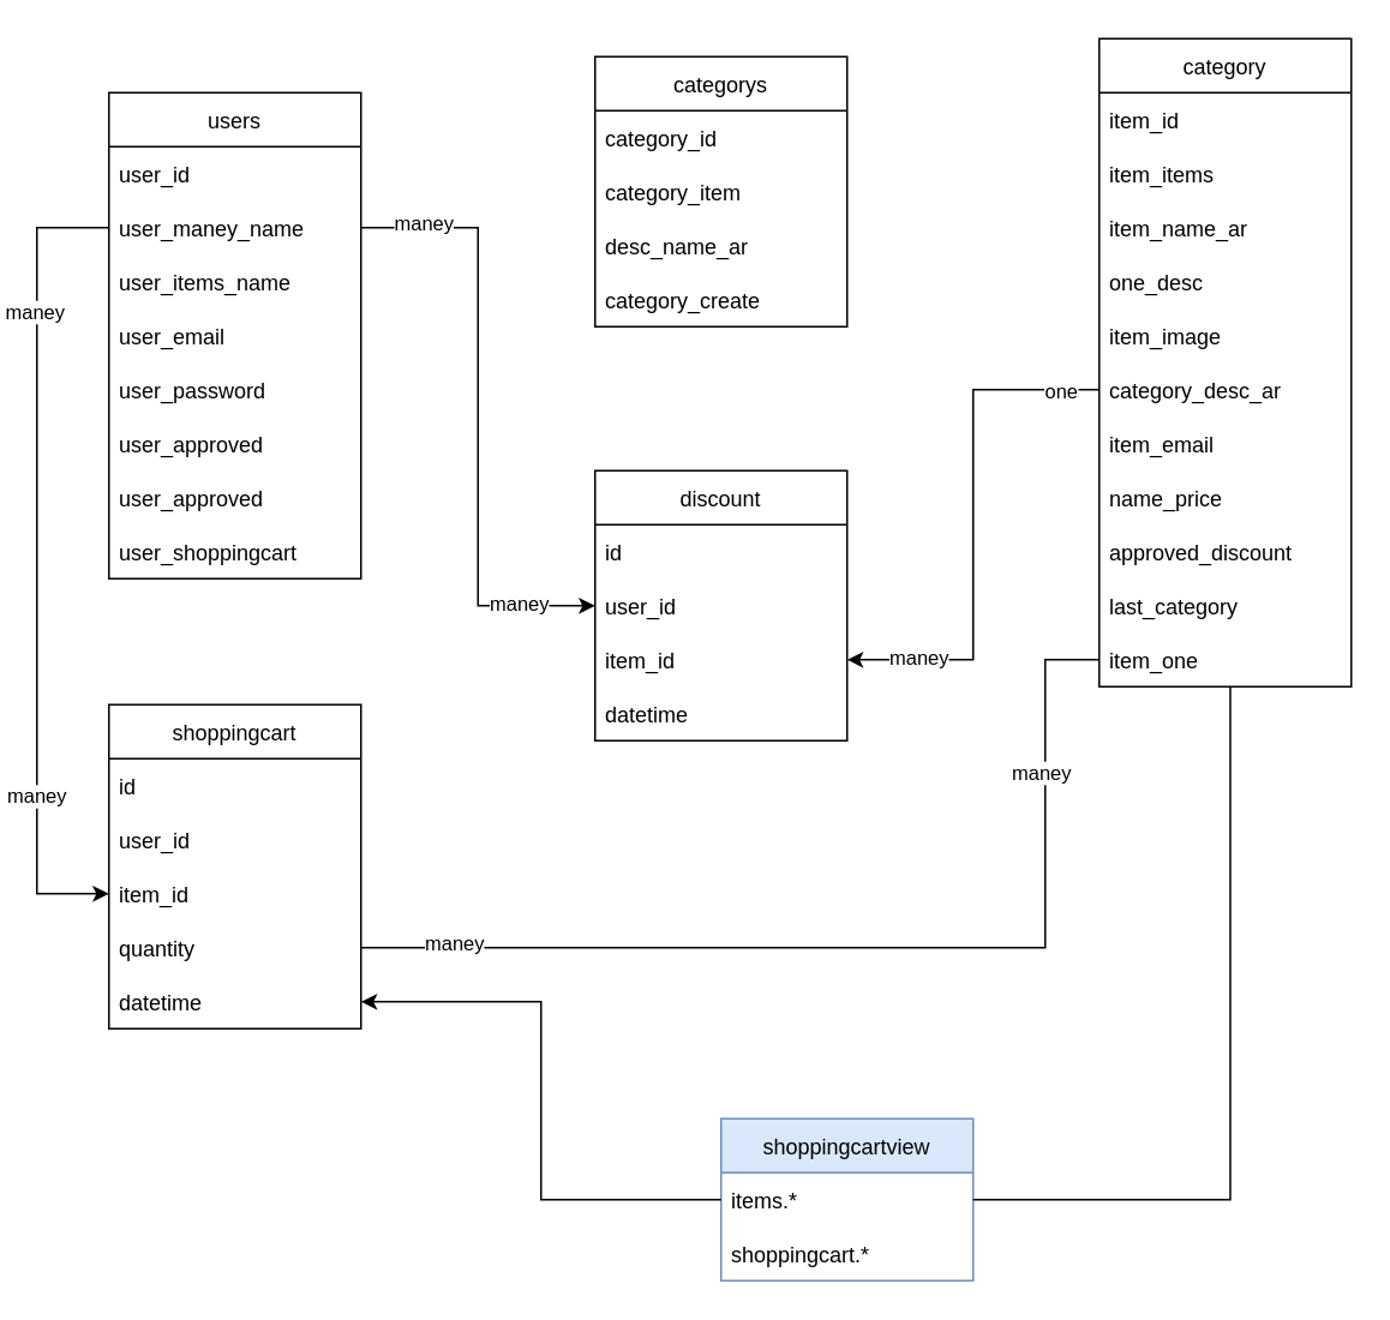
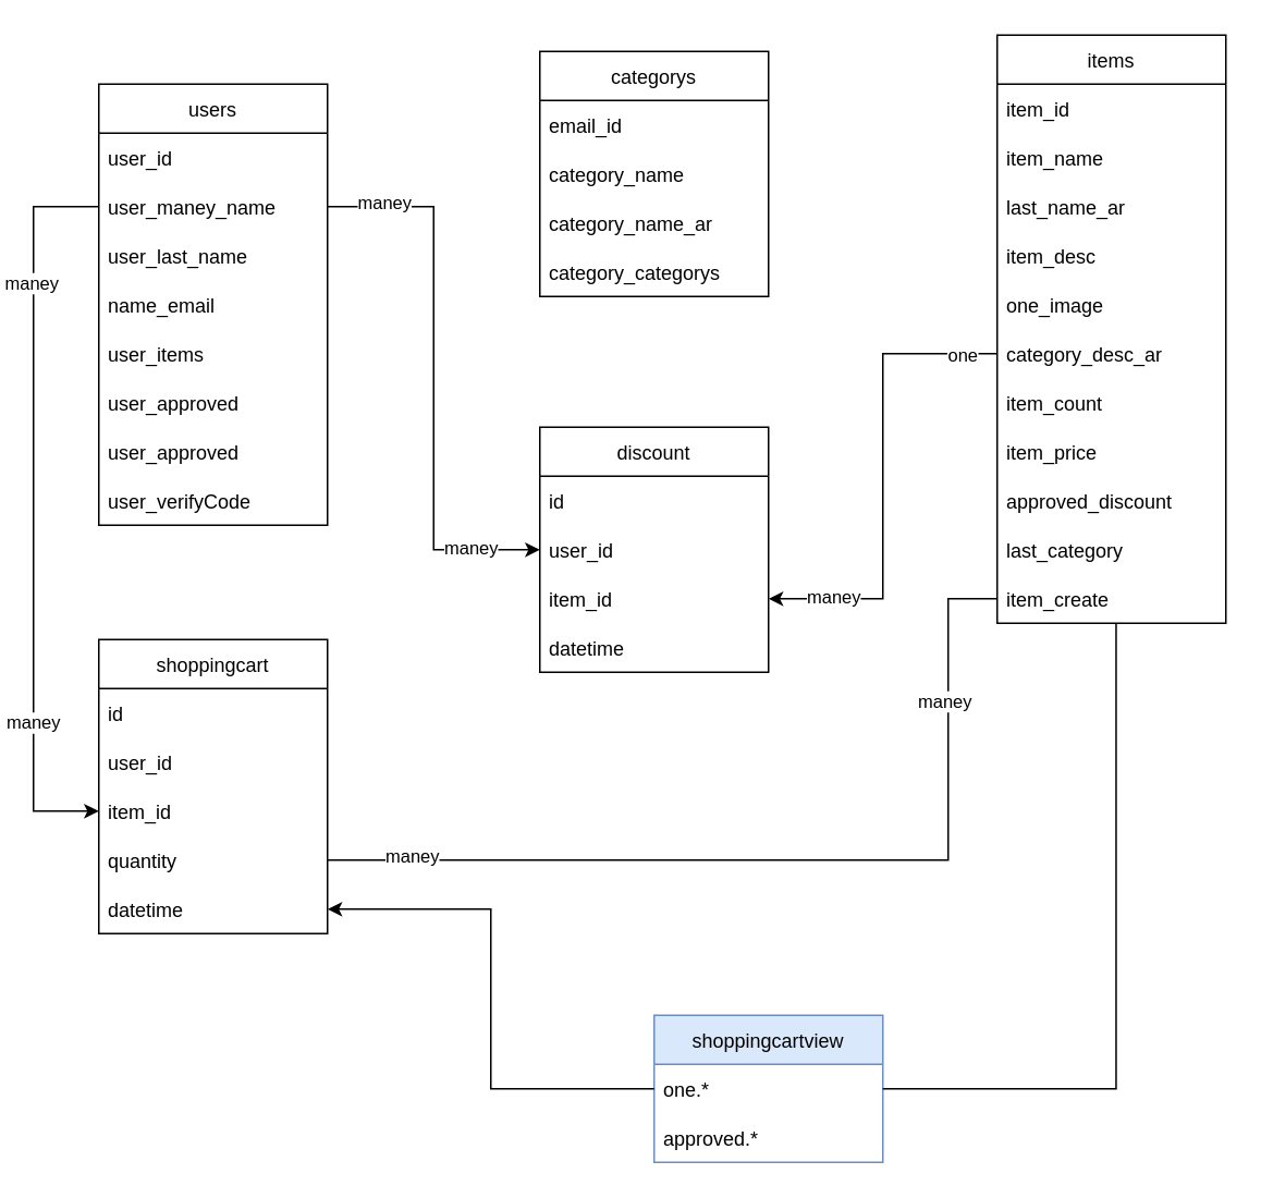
  <mxCell id="0" />
  <mxCell id="1" parent="0" />
  <mxCell id="2" value="categorys" style="swimlane;fontStyle=0;childLayout=stackLayout;horizontal=1;startSize=30;horizontalStack=0;resizeParent=1;resizeParentMax=0;resizeLast=0;collapsible=1;marginBottom=0;" vertex="1" parent="1"><mxGeometry x="330" y="30.89" width="140" height="150" as="geometry" /></mxCell>
- <mxCell id="3" value="category_id" style="text;strokeColor=none;fillColor=none;align=left;verticalAlign=middle;spacingLeft=4;spacingRight=4;overflow=hidden;points=[[0,0.5],[1,0.5]];portConstraint=eastwest;rotatable=0;" vertex="1" parent="2"><mxGeometry y="30" width="140" height="30" as="geometry" /></mxCell>
- <mxCell id="4" value="category_item" style="text;strokeColor=none;fillColor=none;align=left;verticalAlign=middle;spacingLeft=4;spacingRight=4;overflow=hidden;points=[[0,0.5],[1,0.5]];portConstraint=eastwest;rotatable=0;" vertex="1" parent="2"><mxGeometry y="60" width="140" height="30" as="geometry" /></mxCell>
- <mxCell id="5" value="desc_name_ar" style="text;strokeColor=none;fillColor=none;align=left;verticalAlign=middle;spacingLeft=4;spacingRight=4;overflow=hidden;points=[[0,0.5],[1,0.5]];portConstraint=eastwest;rotatable=0;" vertex="1" parent="2"><mxGeometry y="90" width="140" height="30" as="geometry" /></mxCell>
- <mxCell id="6" value="category_create" style="text;strokeColor=none;fillColor=none;align=left;verticalAlign=middle;spacingLeft=4;spacingRight=4;overflow=hidden;points=[[0,0.5],[1,0.5]];portConstraint=eastwest;rotatable=0;" vertex="1" parent="2"><mxGeometry y="120" width="140" height="30" as="geometry" /></mxCell>
- <mxCell id="7" value="category" style="swimlane;fontStyle=0;childLayout=stackLayout;horizontal=1;startSize=30;horizontalStack=0;resizeParent=1;resizeParentMax=0;resizeLast=0;collapsible=1;marginBottom=0;" vertex="1" parent="1"><mxGeometry x="610" y="20.89" width="140" height="360" as="geometry" /></mxCell>
+ <mxCell id="3" value="email_id" style="text;strokeColor=none;fillColor=none;align=left;verticalAlign=middle;spacingLeft=4;spacingRight=4;overflow=hidden;points=[[0,0.5],[1,0.5]];portConstraint=eastwest;rotatable=0;" vertex="1" parent="2"><mxGeometry y="30" width="140" height="30" as="geometry" /></mxCell>
+ <mxCell id="4" value="category_name" style="text;strokeColor=none;fillColor=none;align=left;verticalAlign=middle;spacingLeft=4;spacingRight=4;overflow=hidden;points=[[0,0.5],[1,0.5]];portConstraint=eastwest;rotatable=0;" vertex="1" parent="2"><mxGeometry y="60" width="140" height="30" as="geometry" /></mxCell>
+ <mxCell id="5" value="category_name_ar" style="text;strokeColor=none;fillColor=none;align=left;verticalAlign=middle;spacingLeft=4;spacingRight=4;overflow=hidden;points=[[0,0.5],[1,0.5]];portConstraint=eastwest;rotatable=0;" vertex="1" parent="2"><mxGeometry y="90" width="140" height="30" as="geometry" /></mxCell>
+ <mxCell id="6" value="category_categorys" style="text;strokeColor=none;fillColor=none;align=left;verticalAlign=middle;spacingLeft=4;spacingRight=4;overflow=hidden;points=[[0,0.5],[1,0.5]];portConstraint=eastwest;rotatable=0;" vertex="1" parent="2"><mxGeometry y="120" width="140" height="30" as="geometry" /></mxCell>
+ <mxCell id="7" value="items" style="swimlane;fontStyle=0;childLayout=stackLayout;horizontal=1;startSize=30;horizontalStack=0;resizeParent=1;resizeParentMax=0;resizeLast=0;collapsible=1;marginBottom=0;" vertex="1" parent="1"><mxGeometry x="610" y="20.89" width="140" height="360" as="geometry" /></mxCell>
  <mxCell id="8" value="item_id" style="text;strokeColor=none;fillColor=none;align=left;verticalAlign=middle;spacingLeft=4;spacingRight=4;overflow=hidden;points=[[0,0.5],[1,0.5]];portConstraint=eastwest;rotatable=0;" vertex="1" parent="7"><mxGeometry y="30" width="140" height="30" as="geometry" /></mxCell>
- <mxCell id="9" value="item_items" style="text;strokeColor=none;fillColor=none;align=left;verticalAlign=middle;spacingLeft=4;spacingRight=4;overflow=hidden;points=[[0,0.5],[1,0.5]];portConstraint=eastwest;rotatable=0;" vertex="1" parent="7"><mxGeometry y="60" width="140" height="30" as="geometry" /></mxCell>
- <mxCell id="10" value="item_name_ar" style="text;strokeColor=none;fillColor=none;align=left;verticalAlign=middle;spacingLeft=4;spacingRight=4;overflow=hidden;points=[[0,0.5],[1,0.5]];portConstraint=eastwest;rotatable=0;" vertex="1" parent="7"><mxGeometry y="90" width="140" height="30" as="geometry" /></mxCell>
- <mxCell id="11" value="one_desc" style="text;strokeColor=none;fillColor=none;align=left;verticalAlign=middle;spacingLeft=4;spacingRight=4;overflow=hidden;points=[[0,0.5],[1,0.5]];portConstraint=eastwest;rotatable=0;" vertex="1" parent="7"><mxGeometry y="120" width="140" height="30" as="geometry" /></mxCell>
- <mxCell id="12" value="item_image" style="text;strokeColor=none;fillColor=none;align=left;verticalAlign=middle;spacingLeft=4;spacingRight=4;overflow=hidden;points=[[0,0.5],[1,0.5]];portConstraint=eastwest;rotatable=0;" vertex="1" parent="7"><mxGeometry y="150" width="140" height="30" as="geometry" /></mxCell>
+ <mxCell id="9" value="item_name" style="text;strokeColor=none;fillColor=none;align=left;verticalAlign=middle;spacingLeft=4;spacingRight=4;overflow=hidden;points=[[0,0.5],[1,0.5]];portConstraint=eastwest;rotatable=0;" vertex="1" parent="7"><mxGeometry y="60" width="140" height="30" as="geometry" /></mxCell>
+ <mxCell id="10" value="last_name_ar" style="text;strokeColor=none;fillColor=none;align=left;verticalAlign=middle;spacingLeft=4;spacingRight=4;overflow=hidden;points=[[0,0.5],[1,0.5]];portConstraint=eastwest;rotatable=0;" vertex="1" parent="7"><mxGeometry y="90" width="140" height="30" as="geometry" /></mxCell>
+ <mxCell id="11" value="item_desc" style="text;strokeColor=none;fillColor=none;align=left;verticalAlign=middle;spacingLeft=4;spacingRight=4;overflow=hidden;points=[[0,0.5],[1,0.5]];portConstraint=eastwest;rotatable=0;" vertex="1" parent="7"><mxGeometry y="120" width="140" height="30" as="geometry" /></mxCell>
+ <mxCell id="12" value="one_image" style="text;strokeColor=none;fillColor=none;align=left;verticalAlign=middle;spacingLeft=4;spacingRight=4;overflow=hidden;points=[[0,0.5],[1,0.5]];portConstraint=eastwest;rotatable=0;" vertex="1" parent="7"><mxGeometry y="150" width="140" height="30" as="geometry" /></mxCell>
  <mxCell id="13" value="category_desc_ar" style="text;strokeColor=none;fillColor=none;align=left;verticalAlign=middle;spacingLeft=4;spacingRight=4;overflow=hidden;points=[[0,0.5],[1,0.5]];portConstraint=eastwest;rotatable=0;" vertex="1" parent="7"><mxGeometry y="180" width="140" height="30" as="geometry" /></mxCell>
- <mxCell id="14" value="item_email" style="text;strokeColor=none;fillColor=none;align=left;verticalAlign=middle;spacingLeft=4;spacingRight=4;overflow=hidden;points=[[0,0.5],[1,0.5]];portConstraint=eastwest;rotatable=0;" vertex="1" parent="7"><mxGeometry y="210" width="140" height="30" as="geometry" /></mxCell>
- <mxCell id="15" value="name_price" style="text;strokeColor=none;fillColor=none;align=left;verticalAlign=middle;spacingLeft=4;spacingRight=4;overflow=hidden;points=[[0,0.5],[1,0.5]];portConstraint=eastwest;rotatable=0;" vertex="1" parent="7"><mxGeometry y="240" width="140" height="30" as="geometry" /></mxCell>
+ <mxCell id="14" value="item_count" style="text;strokeColor=none;fillColor=none;align=left;verticalAlign=middle;spacingLeft=4;spacingRight=4;overflow=hidden;points=[[0,0.5],[1,0.5]];portConstraint=eastwest;rotatable=0;" vertex="1" parent="7"><mxGeometry y="210" width="140" height="30" as="geometry" /></mxCell>
+ <mxCell id="15" value="item_price" style="text;strokeColor=none;fillColor=none;align=left;verticalAlign=middle;spacingLeft=4;spacingRight=4;overflow=hidden;points=[[0,0.5],[1,0.5]];portConstraint=eastwest;rotatable=0;" vertex="1" parent="7"><mxGeometry y="240" width="140" height="30" as="geometry" /></mxCell>
  <mxCell id="16" value="approved_discount" style="text;strokeColor=none;fillColor=none;align=left;verticalAlign=middle;spacingLeft=4;spacingRight=4;overflow=hidden;points=[[0,0.5],[1,0.5]];portConstraint=eastwest;rotatable=0;" vertex="1" parent="7"><mxGeometry y="270" width="140" height="30" as="geometry" /></mxCell>
  <mxCell id="17" value="last_category" style="text;strokeColor=none;fillColor=none;align=left;verticalAlign=middle;spacingLeft=4;spacingRight=4;overflow=hidden;points=[[0,0.5],[1,0.5]];portConstraint=eastwest;rotatable=0;" vertex="1" parent="7"><mxGeometry y="300" width="140" height="30" as="geometry" /></mxCell>
- <mxCell id="18" value="item_one" style="text;strokeColor=none;fillColor=none;align=left;verticalAlign=middle;spacingLeft=4;spacingRight=4;overflow=hidden;points=[[0,0.5],[1,0.5]];portConstraint=eastwest;rotatable=0;" vertex="1" parent="7"><mxGeometry y="330" width="140" height="30" as="geometry" /></mxCell>
+ <mxCell id="18" value="item_create" style="text;strokeColor=none;fillColor=none;align=left;verticalAlign=middle;spacingLeft=4;spacingRight=4;overflow=hidden;points=[[0,0.5],[1,0.5]];portConstraint=eastwest;rotatable=0;" vertex="1" parent="7"><mxGeometry y="330" width="140" height="30" as="geometry" /></mxCell>
  <mxCell id="19" value="discount" style="swimlane;fontStyle=0;childLayout=stackLayout;horizontal=1;startSize=30;horizontalStack=0;resizeParent=1;resizeParentMax=0;resizeLast=0;collapsible=1;marginBottom=0;" vertex="1" parent="1"><mxGeometry x="330" y="260.89" width="140" height="150" as="geometry" /></mxCell>
  <mxCell id="20" value="id" style="text;strokeColor=none;fillColor=none;align=left;verticalAlign=middle;spacingLeft=4;spacingRight=4;overflow=hidden;points=[[0,0.5],[1,0.5]];portConstraint=eastwest;rotatable=0;" vertex="1" parent="19"><mxGeometry y="30" width="140" height="30" as="geometry" /></mxCell>
  <mxCell id="21" value="user_id" style="text;strokeColor=none;fillColor=none;align=left;verticalAlign=middle;spacingLeft=4;spacingRight=4;overflow=hidden;points=[[0,0.5],[1,0.5]];portConstraint=eastwest;rotatable=0;" vertex="1" parent="19"><mxGeometry y="60" width="140" height="30" as="geometry" /></mxCell>
  <mxCell id="22" value="item_id" style="text;strokeColor=none;fillColor=none;align=left;verticalAlign=middle;spacingLeft=4;spacingRight=4;overflow=hidden;points=[[0,0.5],[1,0.5]];portConstraint=eastwest;rotatable=0;" vertex="1" parent="19"><mxGeometry y="90" width="140" height="30" as="geometry" /></mxCell>
  <mxCell id="23" value="datetime" style="text;strokeColor=none;fillColor=none;align=left;verticalAlign=middle;spacingLeft=4;spacingRight=4;overflow=hidden;points=[[0,0.5],[1,0.5]];portConstraint=eastwest;rotatable=0;" vertex="1" parent="19"><mxGeometry y="120" width="140" height="30" as="geometry" /></mxCell>
  <mxCell id="24" value="users" style="swimlane;fontStyle=0;childLayout=stackLayout;horizontal=1;startSize=30;horizontalStack=0;resizeParent=1;resizeParentMax=0;resizeLast=0;collapsible=1;marginBottom=0;" vertex="1" parent="1"><mxGeometry x="60" y="50.89" width="140" height="270" as="geometry" /></mxCell>
  <mxCell id="25" value="user_id" style="text;strokeColor=none;fillColor=none;align=left;verticalAlign=middle;spacingLeft=4;spacingRight=4;overflow=hidden;points=[[0,0.5],[1,0.5]];portConstraint=eastwest;rotatable=0;" vertex="1" parent="24"><mxGeometry y="30" width="140" height="30" as="geometry" /></mxCell>
  <mxCell id="26" value="user_maney_name" style="text;strokeColor=none;fillColor=none;align=left;verticalAlign=middle;spacingLeft=4;spacingRight=4;overflow=hidden;points=[[0,0.5],[1,0.5]];portConstraint=eastwest;rotatable=0;" vertex="1" parent="24"><mxGeometry y="60" width="140" height="30" as="geometry" /></mxCell>
- <mxCell id="27" value="user_items_name" style="text;strokeColor=none;fillColor=none;align=left;verticalAlign=middle;spacingLeft=4;spacingRight=4;overflow=hidden;points=[[0,0.5],[1,0.5]];portConstraint=eastwest;rotatable=0;" vertex="1" parent="24"><mxGeometry y="90" width="140" height="30" as="geometry" /></mxCell>
- <mxCell id="28" value="user_email" style="text;strokeColor=none;fillColor=none;align=left;verticalAlign=middle;spacingLeft=4;spacingRight=4;overflow=hidden;points=[[0,0.5],[1,0.5]];portConstraint=eastwest;rotatable=0;" vertex="1" parent="24"><mxGeometry y="120" width="140" height="30" as="geometry" /></mxCell>
- <mxCell id="29" value="user_password" style="text;strokeColor=none;fillColor=none;align=left;verticalAlign=middle;spacingLeft=4;spacingRight=4;overflow=hidden;points=[[0,0.5],[1,0.5]];portConstraint=eastwest;rotatable=0;" vertex="1" parent="24"><mxGeometry y="150" width="140" height="30" as="geometry" /></mxCell>
+ <mxCell id="27" value="user_last_name" style="text;strokeColor=none;fillColor=none;align=left;verticalAlign=middle;spacingLeft=4;spacingRight=4;overflow=hidden;points=[[0,0.5],[1,0.5]];portConstraint=eastwest;rotatable=0;" vertex="1" parent="24"><mxGeometry y="90" width="140" height="30" as="geometry" /></mxCell>
+ <mxCell id="28" value="name_email" style="text;strokeColor=none;fillColor=none;align=left;verticalAlign=middle;spacingLeft=4;spacingRight=4;overflow=hidden;points=[[0,0.5],[1,0.5]];portConstraint=eastwest;rotatable=0;" vertex="1" parent="24"><mxGeometry y="120" width="140" height="30" as="geometry" /></mxCell>
+ <mxCell id="29" value="user_items" style="text;strokeColor=none;fillColor=none;align=left;verticalAlign=middle;spacingLeft=4;spacingRight=4;overflow=hidden;points=[[0,0.5],[1,0.5]];portConstraint=eastwest;rotatable=0;" vertex="1" parent="24"><mxGeometry y="150" width="140" height="30" as="geometry" /></mxCell>
  <mxCell id="30" value="user_approved" style="text;strokeColor=none;fillColor=none;align=left;verticalAlign=middle;spacingLeft=4;spacingRight=4;overflow=hidden;points=[[0,0.5],[1,0.5]];portConstraint=eastwest;rotatable=0;" vertex="1" parent="24"><mxGeometry y="180" width="140" height="30" as="geometry" /></mxCell>
  <mxCell id="31" value="user_approved" style="text;strokeColor=none;fillColor=none;align=left;verticalAlign=middle;spacingLeft=4;spacingRight=4;overflow=hidden;points=[[0,0.5],[1,0.5]];portConstraint=eastwest;rotatable=0;" vertex="1" parent="24"><mxGeometry y="210" width="140" height="30" as="geometry" /></mxCell>
- <mxCell id="32" value="user_shoppingcart" style="text;strokeColor=none;fillColor=none;align=left;verticalAlign=middle;spacingLeft=4;spacingRight=4;overflow=hidden;points=[[0,0.5],[1,0.5]];portConstraint=eastwest;rotatable=0;" vertex="1" parent="24"><mxGeometry y="240" width="140" height="30" as="geometry" /></mxCell>
+ <mxCell id="32" value="user_verifyCode" style="text;strokeColor=none;fillColor=none;align=left;verticalAlign=middle;spacingLeft=4;spacingRight=4;overflow=hidden;points=[[0,0.5],[1,0.5]];portConstraint=eastwest;rotatable=0;" vertex="1" parent="24"><mxGeometry y="240" width="140" height="30" as="geometry" /></mxCell>
  <mxCell id="33" style="edgeStyle=orthogonalEdgeStyle;rounded=0;orthogonalLoop=1;jettySize=auto;html=1;exitX=1;exitY=0.5;exitDx=0;exitDy=0;entryX=0;entryY=0.5;entryDx=0;entryDy=0;" edge="1" parent="1" source="26" target="21"><mxGeometry relative="1" as="geometry" /></mxCell>
  <mxCell id="34" value="maney" style="edgeLabel;html=1;align=center;verticalAlign=middle;resizable=0;points=[];" vertex="1" connectable="0" parent="33"><mxGeometry x="-0.877" y="2" relative="1" as="geometry"><mxPoint x="13" as="offset" /></mxGeometry></mxCell>
  <mxCell id="35" value="maney" style="edgeLabel;html=1;align=center;verticalAlign=middle;resizable=0;points=[];" vertex="1" connectable="0" parent="33"><mxGeometry x="0.842" relative="1" as="geometry"><mxPoint x="-15" y="-1" as="offset" /></mxGeometry></mxCell>
  <mxCell id="36" style="edgeStyle=orthogonalEdgeStyle;rounded=0;orthogonalLoop=1;jettySize=auto;html=1;exitX=0;exitY=0.5;exitDx=0;exitDy=0;" edge="1" parent="1" source="13" target="22"><mxGeometry relative="1" as="geometry" /></mxCell>
  <mxCell id="37" value="one" style="edgeLabel;html=1;align=center;verticalAlign=middle;resizable=0;points=[];" vertex="1" connectable="0" parent="36"><mxGeometry x="-0.845" y="1" relative="1" as="geometry"><mxPoint as="offset" /></mxGeometry></mxCell>
  <mxCell id="38" value="maney" style="edgeLabel;html=1;align=center;verticalAlign=middle;resizable=0;points=[];" vertex="1" connectable="0" parent="36"><mxGeometry x="0.82" y="-1" relative="1" as="geometry"><mxPoint x="13" as="offset" /></mxGeometry></mxCell>
  <mxCell id="39" value="shoppingcart" style="swimlane;fontStyle=0;childLayout=stackLayout;horizontal=1;startSize=30;horizontalStack=0;resizeParent=1;resizeParentMax=0;resizeLast=0;collapsible=1;marginBottom=0;" vertex="1" parent="1"><mxGeometry x="60" y="390.89" width="140" height="180" as="geometry" /></mxCell>
  <mxCell id="40" value="id" style="text;strokeColor=none;fillColor=none;align=left;verticalAlign=middle;spacingLeft=4;spacingRight=4;overflow=hidden;points=[[0,0.5],[1,0.5]];portConstraint=eastwest;rotatable=0;" vertex="1" parent="39"><mxGeometry y="30" width="140" height="30" as="geometry" /></mxCell>
  <mxCell id="41" value="user_id" style="text;strokeColor=none;fillColor=none;align=left;verticalAlign=middle;spacingLeft=4;spacingRight=4;overflow=hidden;points=[[0,0.5],[1,0.5]];portConstraint=eastwest;rotatable=0;" vertex="1" parent="39"><mxGeometry y="60" width="140" height="30" as="geometry" /></mxCell>
  <mxCell id="42" value="item_id" style="text;strokeColor=none;fillColor=none;align=left;verticalAlign=middle;spacingLeft=4;spacingRight=4;overflow=hidden;points=[[0,0.5],[1,0.5]];portConstraint=eastwest;rotatable=0;" vertex="1" parent="39"><mxGeometry y="90" width="140" height="30" as="geometry" /></mxCell>
  <mxCell id="43" value="quantity" style="text;strokeColor=none;fillColor=none;align=left;verticalAlign=middle;spacingLeft=4;spacingRight=4;overflow=hidden;points=[[0,0.5],[1,0.5]];portConstraint=eastwest;rotatable=0;" vertex="1" parent="39"><mxGeometry y="120" width="140" height="30" as="geometry" /></mxCell>
  <mxCell id="44" value="datetime" style="text;strokeColor=none;fillColor=none;align=left;verticalAlign=middle;spacingLeft=4;spacingRight=4;overflow=hidden;points=[[0,0.5],[1,0.5]];portConstraint=eastwest;rotatable=0;" vertex="1" parent="39"><mxGeometry y="150" width="140" height="30" as="geometry" /></mxCell>
  <mxCell id="45" style="edgeStyle=orthogonalEdgeStyle;rounded=0;orthogonalLoop=1;jettySize=auto;html=1;exitX=0;exitY=0.5;exitDx=0;exitDy=0;entryX=0;entryY=0.5;entryDx=0;entryDy=0;" edge="1" parent="1" source="26" target="42"><mxGeometry relative="1" as="geometry"><Array as="points"><mxPoint x="20" y="125.89" /><mxPoint x="20" y="495.89" /></Array></mxGeometry></mxCell>
  <mxCell id="46" value="maney" style="edgeLabel;html=1;align=center;verticalAlign=middle;resizable=0;points=[];" vertex="1" connectable="0" parent="45"><mxGeometry x="-0.613" y="-2" relative="1" as="geometry"><mxPoint as="offset" /></mxGeometry></mxCell>
  <mxCell id="47" value="maney" style="edgeLabel;html=1;align=center;verticalAlign=middle;resizable=0;points=[];" vertex="1" connectable="0" parent="45"><mxGeometry x="0.582" y="-1" relative="1" as="geometry"><mxPoint as="offset" /></mxGeometry></mxCell>
  <mxCell id="48" style="edgeStyle=orthogonalEdgeStyle;rounded=0;orthogonalLoop=1;jettySize=auto;html=1;exitX=0;exitY=0.5;exitDx=0;exitDy=0;endArrow=none;" edge="1" parent="1" source="18" target="43"><mxGeometry relative="1" as="geometry"><Array as="points"><mxPoint x="580" y="365.89" /><mxPoint x="580" y="525.89" /></Array></mxGeometry></mxCell>
  <mxCell id="49" value="maney" style="edgeLabel;html=1;align=center;verticalAlign=middle;resizable=0;points=[];" vertex="1" connectable="0" parent="48"><mxGeometry x="-0.675" y="-3" relative="1" as="geometry"><mxPoint as="offset" /></mxGeometry></mxCell>
  <mxCell id="50" value="maney" style="edgeLabel;html=1;align=center;verticalAlign=middle;resizable=0;points=[];" vertex="1" connectable="0" parent="48"><mxGeometry x="0.821" y="-2" relative="1" as="geometry"><mxPoint as="offset" /></mxGeometry></mxCell>
  <mxCell id="51" value="shoppingcartview" style="swimlane;fontStyle=0;childLayout=stackLayout;horizontal=1;startSize=30;horizontalStack=0;resizeParent=1;resizeParentMax=0;resizeLast=0;collapsible=1;marginBottom=0;fillColor=#dae8fc;strokeColor=#6c8ebf;" vertex="1" parent="1"><mxGeometry x="400" y="620.89" width="140" height="90" as="geometry" /></mxCell>
- <mxCell id="52" value="items.*" style="text;strokeColor=none;fillColor=none;align=left;verticalAlign=middle;spacingLeft=4;spacingRight=4;overflow=hidden;points=[[0,0.5],[1,0.5]];portConstraint=eastwest;rotatable=0;" vertex="1" parent="51"><mxGeometry y="30" width="140" height="30" as="geometry" /></mxCell>
- <mxCell id="53" value="shoppingcart.*" style="text;strokeColor=none;fillColor=none;align=left;verticalAlign=middle;spacingLeft=4;spacingRight=4;overflow=hidden;points=[[0,0.5],[1,0.5]];portConstraint=eastwest;rotatable=0;" vertex="1" parent="51"><mxGeometry y="60" width="140" height="30" as="geometry" /></mxCell>
+ <mxCell id="52" value="one.*" style="text;strokeColor=none;fillColor=none;align=left;verticalAlign=middle;spacingLeft=4;spacingRight=4;overflow=hidden;points=[[0,0.5],[1,0.5]];portConstraint=eastwest;rotatable=0;" vertex="1" parent="51"><mxGeometry y="30" width="140" height="30" as="geometry" /></mxCell>
+ <mxCell id="53" value="approved.*" style="text;strokeColor=none;fillColor=none;align=left;verticalAlign=middle;spacingLeft=4;spacingRight=4;overflow=hidden;points=[[0,0.5],[1,0.5]];portConstraint=eastwest;rotatable=0;" vertex="1" parent="51"><mxGeometry y="60" width="140" height="30" as="geometry" /></mxCell>
  <mxCell id="54" style="edgeStyle=orthogonalEdgeStyle;rounded=0;orthogonalLoop=1;jettySize=auto;html=1;exitX=0;exitY=0.5;exitDx=0;exitDy=0;" edge="1" parent="1" source="52" target="44"><mxGeometry relative="1" as="geometry" /></mxCell>
  <mxCell id="55" style="edgeStyle=orthogonalEdgeStyle;rounded=0;orthogonalLoop=1;jettySize=auto;html=1;exitX=1;exitY=0.5;exitDx=0;exitDy=0;entryX=0.52;entryY=0.994;entryDx=0;entryDy=0;entryPerimeter=0;endArrow=none;" edge="1" parent="1" source="52" target="18"><mxGeometry relative="1" as="geometry" /></mxCell>
